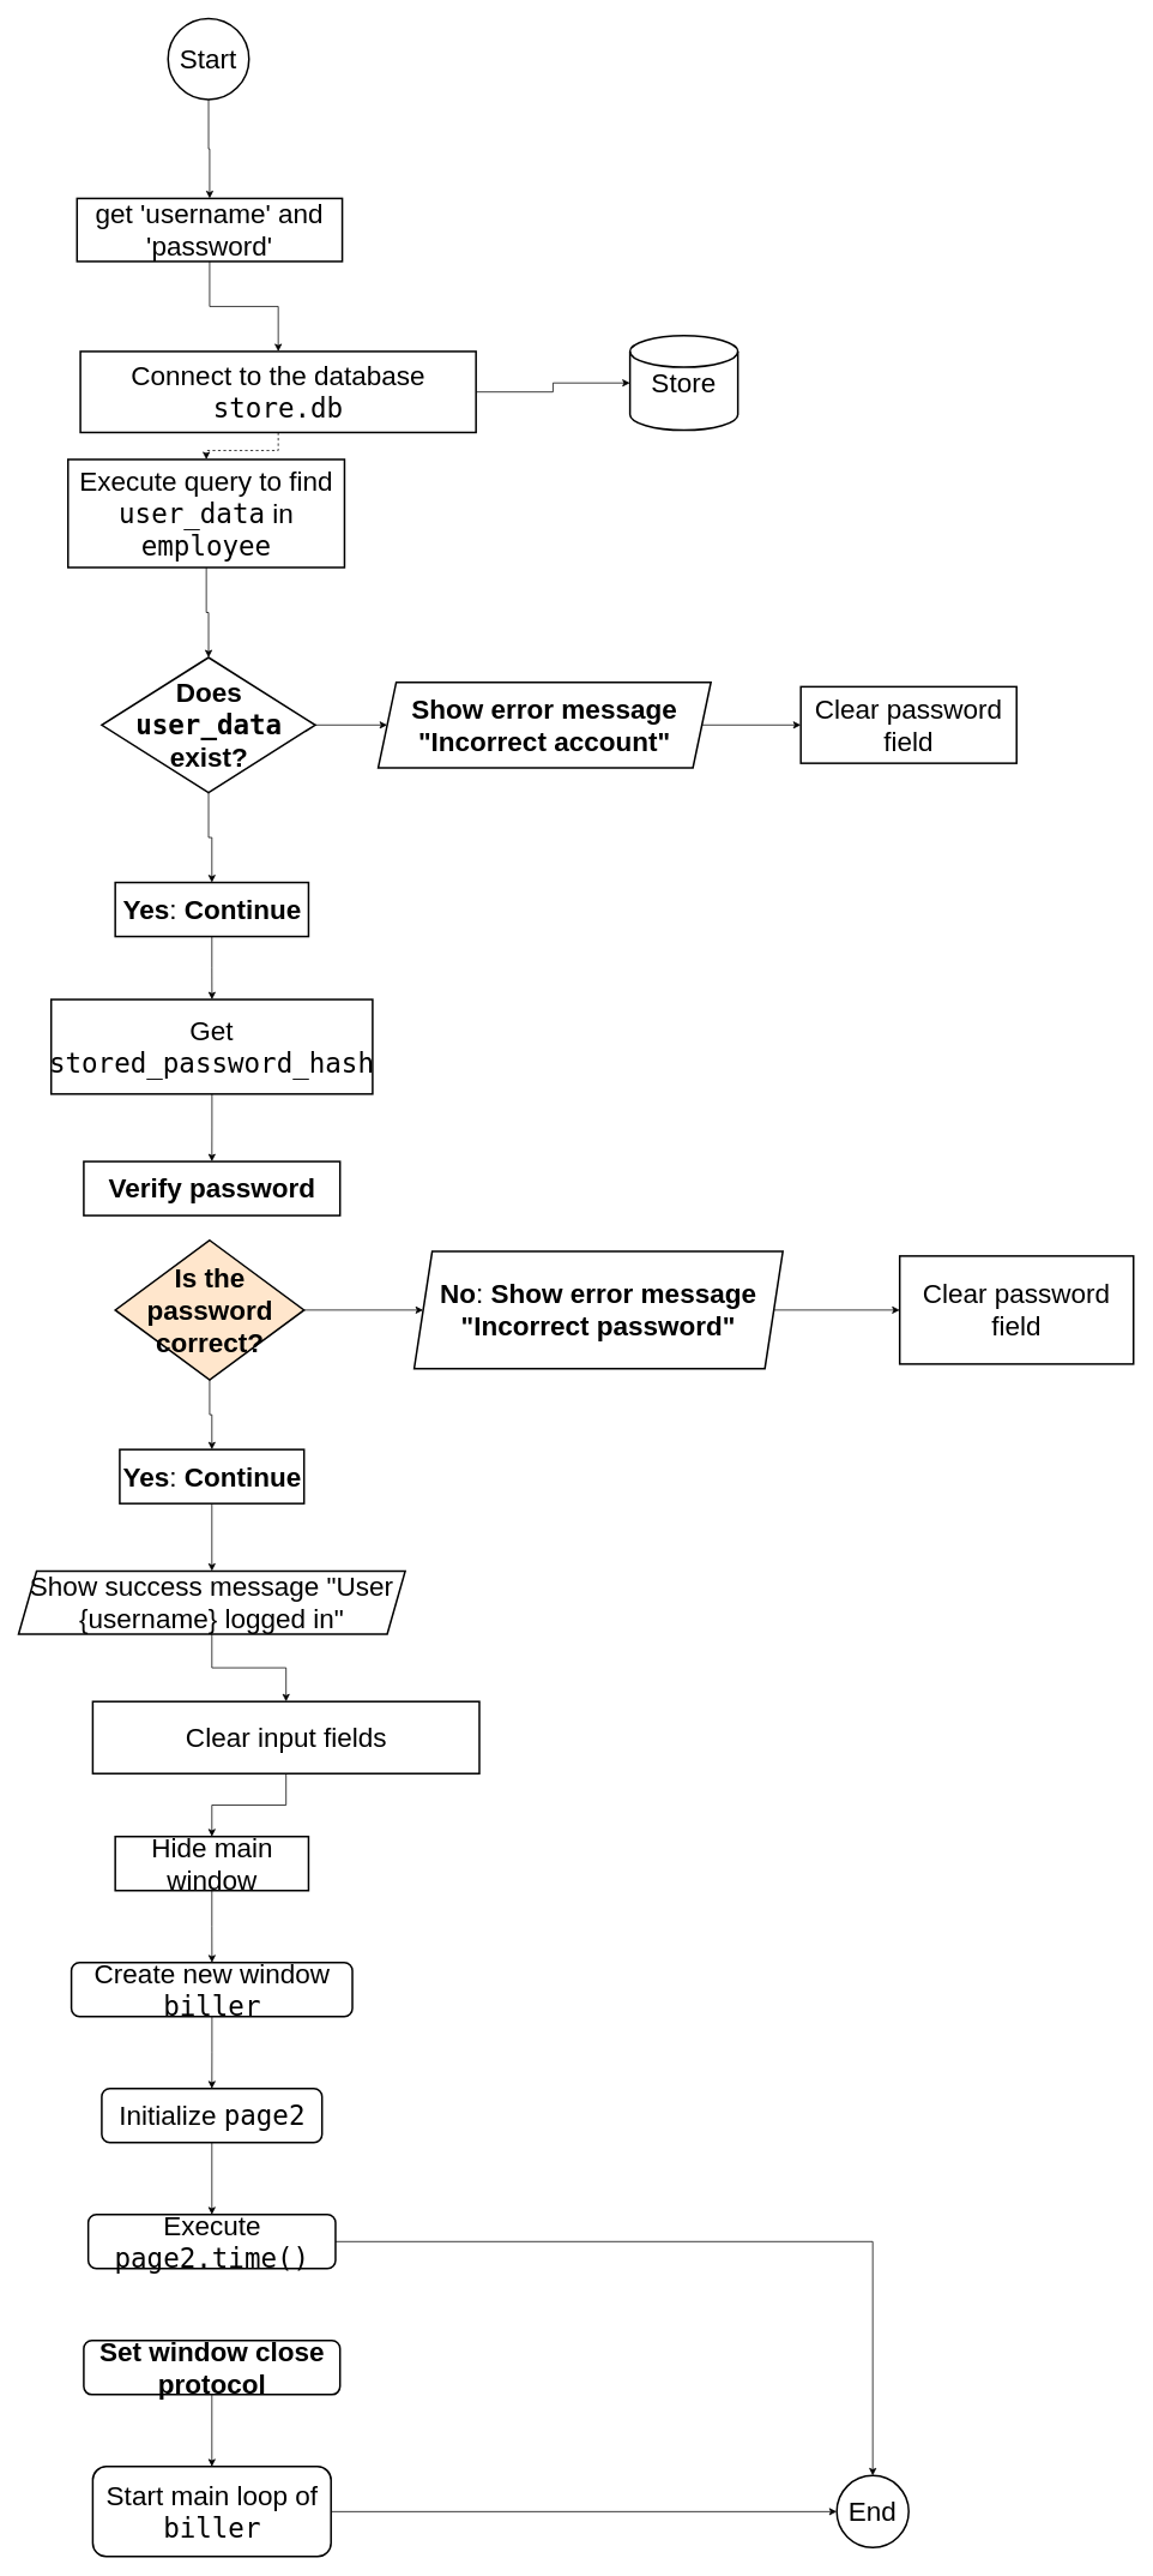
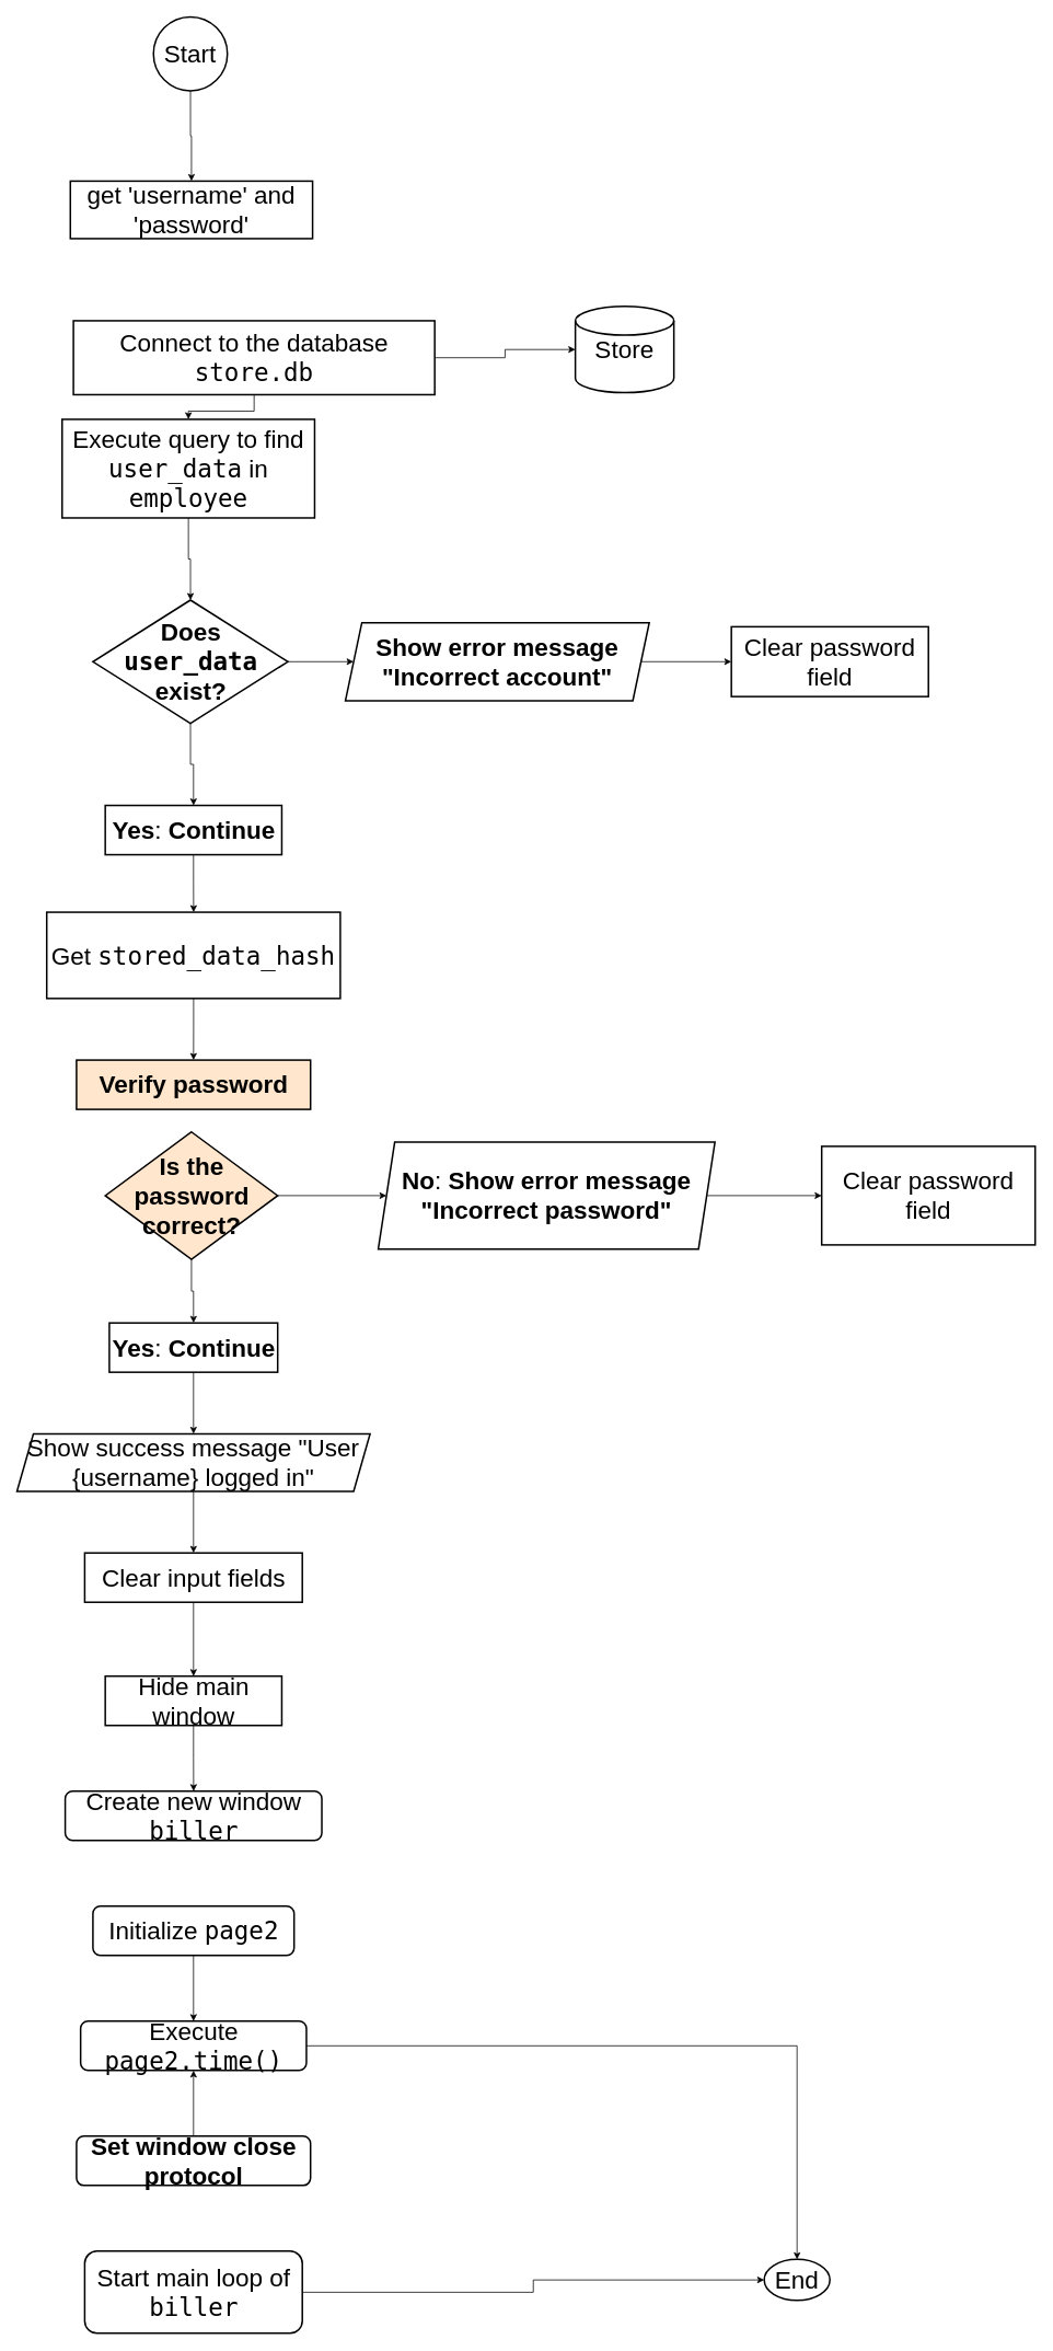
  <mxCell id="0" />
  <mxCell id="1" parent="0" />
  <mxCell id="2" value="" style="edgeStyle=orthogonalEdgeStyle;rounded=0;orthogonalLoop=1;jettySize=auto;html=1;" parent="1" source="3" target="5" edge="1"><mxGeometry relative="1" as="geometry" /></mxCell>
  <mxCell id="3" value="&lt;font style=&quot;font-size: 30px;&quot;&gt;Start&lt;/font&gt;" style="strokeWidth=2;html=1;shape=mxgraph.flowchart.start_1;whiteSpace=wrap;" parent="1" vertex="1"><mxGeometry x="186.25" y="20" width="90" height="90" as="geometry" /></mxCell>
- <mxCell id="4" value="" style="edgeStyle=orthogonalEdgeStyle;rounded=0;orthogonalLoop=1;jettySize=auto;html=1;" parent="1" source="5" target="8" edge="1"><mxGeometry relative="1" as="geometry" /></mxCell>
  <mxCell id="5" value="&lt;font style=&quot;font-size: 30px;&quot;&gt;get 'username' and 'password'&lt;/font&gt;" style="whiteSpace=wrap;html=1;strokeWidth=2;" parent="1" vertex="1"><mxGeometry x="85" y="220" width="295" height="70" as="geometry" /></mxCell>
- <mxCell id="6" value="" style="edgeStyle=orthogonalEdgeStyle;rounded=0;orthogonalLoop=1;jettySize=auto;html=1;dashed=1;" parent="1" source="8" target="10" edge="1"><mxGeometry relative="1" as="geometry" /></mxCell>
+ <mxCell id="6" value="" style="edgeStyle=orthogonalEdgeStyle;rounded=0;orthogonalLoop=1;jettySize=auto;html=1;" parent="1" source="8" target="10" edge="1"><mxGeometry relative="1" as="geometry" /></mxCell>
  <mxCell id="7" value="" style="edgeStyle=orthogonalEdgeStyle;rounded=0;orthogonalLoop=1;jettySize=auto;html=1;" parent="1" source="8" target="31" edge="1"><mxGeometry relative="1" as="geometry" /></mxCell>
  <mxCell id="8" value="&lt;font style=&quot;font-size: 30px;&quot;&gt;Connect to the database &lt;code&gt;store.db&lt;/code&gt;&lt;/font&gt;" style="whiteSpace=wrap;html=1;strokeWidth=2;" parent="1" vertex="1"><mxGeometry x="88.75" y="390" width="440" height="90" as="geometry" /></mxCell>
  <mxCell id="9" value="" style="edgeStyle=orthogonalEdgeStyle;rounded=0;orthogonalLoop=1;jettySize=auto;html=1;" parent="1" source="10" target="13" edge="1"><mxGeometry relative="1" as="geometry" /></mxCell>
  <mxCell id="10" value="&lt;font style=&quot;font-size: 30px;&quot;&gt;Execute query to find &lt;code&gt;user_data&lt;/code&gt; in &lt;code&gt;employee&lt;/code&gt;&lt;/font&gt;" style="whiteSpace=wrap;html=1;strokeWidth=2;" parent="1" vertex="1"><mxGeometry x="75" y="510" width="307.5" height="120" as="geometry" /></mxCell>
  <mxCell id="11" value="" style="edgeStyle=orthogonalEdgeStyle;rounded=0;orthogonalLoop=1;jettySize=auto;html=1;" parent="1" source="13" target="15" edge="1"><mxGeometry relative="1" as="geometry" /></mxCell>
  <mxCell id="12" value="" style="edgeStyle=orthogonalEdgeStyle;rounded=0;orthogonalLoop=1;jettySize=auto;html=1;" edge="1" parent="1" source="13" target="19"><mxGeometry relative="1" as="geometry" /></mxCell>
  <mxCell id="13" value="&lt;strong style=&quot;font-size: 30px;&quot;&gt;Does &lt;code&gt;user_data&lt;/code&gt; exist?&lt;/strong&gt;" style="rhombus;whiteSpace=wrap;html=1;strokeWidth=2;" parent="1" vertex="1"><mxGeometry x="112.5" y="730" width="237.5" height="150" as="geometry" /></mxCell>
  <mxCell id="14" value="" style="edgeStyle=orthogonalEdgeStyle;rounded=0;orthogonalLoop=1;jettySize=auto;html=1;" parent="1" source="15" target="16" edge="1"><mxGeometry relative="1" as="geometry" /></mxCell>
  <mxCell id="15" value="&lt;font style=&quot;font-size: 30px;&quot;&gt;&lt;strong&gt;Show error message &quot;Incorrect account&quot;&lt;/strong&gt;&lt;/font&gt;" style="shape=parallelogram;perimeter=parallelogramPerimeter;whiteSpace=wrap;html=1;fixedSize=1;strokeWidth=2;" parent="1" vertex="1"><mxGeometry x="420" y="757.5" width="370" height="95" as="geometry" /></mxCell>
  <mxCell id="16" value="&lt;font style=&quot;font-size: 30px;&quot;&gt;Clear password field&lt;/font&gt;" style="whiteSpace=wrap;html=1;strokeWidth=2;" parent="1" vertex="1"><mxGeometry x="890" y="762.5" width="240" height="85" as="geometry" /></mxCell>
- <mxCell id="17" value="End" style="ellipse;whiteSpace=wrap;html=1;strokeWidth=2;fontSize=30;" parent="1" vertex="1"><mxGeometry x="930" y="2750" width="80" height="80" as="geometry" /></mxCell>
+ <mxCell id="17" value="End" style="ellipse;whiteSpace=wrap;html=1;strokeWidth=2;fontSize=30;" parent="1" vertex="1"><mxGeometry x="930" y="2750" width="80" height="50" as="geometry" /></mxCell>
  <mxCell id="18" value="" style="edgeStyle=orthogonalEdgeStyle;rounded=0;orthogonalLoop=1;jettySize=auto;html=1;" parent="1" source="19" target="21" edge="1"><mxGeometry relative="1" as="geometry" /></mxCell>
  <mxCell id="19" value="&lt;font style=&quot;font-size: 30px;&quot;&gt;&lt;strong&gt;Yes&lt;/strong&gt;: &lt;strong&gt;Continue&lt;/strong&gt;&lt;/font&gt;" style="whiteSpace=wrap;html=1;strokeWidth=2;" parent="1" vertex="1"><mxGeometry x="127.5" y="980" width="215" height="60" as="geometry" /></mxCell>
  <mxCell id="20" value="" style="edgeStyle=orthogonalEdgeStyle;rounded=0;orthogonalLoop=1;jettySize=auto;html=1;" parent="1" source="21" target="22" edge="1"><mxGeometry relative="1" as="geometry" /></mxCell>
- <mxCell id="21" value="&lt;font style=&quot;font-size: 30px;&quot;&gt;Get &lt;code&gt;stored_password_hash&lt;/code&gt;&lt;/font&gt;" style="whiteSpace=wrap;html=1;strokeWidth=2;" parent="1" vertex="1"><mxGeometry x="56.25" y="1110" width="357.5" height="105" as="geometry" /></mxCell>
- <mxCell id="22" value="&lt;strong&gt;&lt;font style=&quot;font-size: 30px;&quot;&gt;Verify password&lt;/font&gt;&lt;/strong&gt;" style="whiteSpace=wrap;html=1;strokeWidth=2;" parent="1" vertex="1"><mxGeometry x="92.5" y="1290" width="285" height="60" as="geometry" /></mxCell>
+ <mxCell id="21" value="&lt;font style=&quot;font-size: 30px;&quot;&gt;Get &lt;code&gt;stored_data_hash&lt;/code&gt;&lt;/font&gt;" style="whiteSpace=wrap;html=1;strokeWidth=2;" parent="1" vertex="1"><mxGeometry x="56.25" y="1110" width="357.5" height="105" as="geometry" /></mxCell>
+ <mxCell id="22" value="&lt;strong&gt;&lt;font style=&quot;font-size: 30px;&quot;&gt;Verify password&lt;/font&gt;&lt;/strong&gt;" style="whiteSpace=wrap;html=1;strokeWidth=2;fillColor=#ffe6cc;" parent="1" vertex="1"><mxGeometry x="92.5" y="1290" width="285" height="60" as="geometry" /></mxCell>
  <mxCell id="23" value="" style="edgeStyle=orthogonalEdgeStyle;rounded=0;orthogonalLoop=1;jettySize=auto;html=1;fontSize=30;" parent="1" source="25" target="27" edge="1"><mxGeometry relative="1" as="geometry" /></mxCell>
  <mxCell id="24" value="" style="edgeStyle=orthogonalEdgeStyle;rounded=0;orthogonalLoop=1;jettySize=auto;html=1;fontSize=30;" parent="1" source="25" target="30" edge="1"><mxGeometry relative="1" as="geometry" /></mxCell>
  <mxCell id="25" value="&lt;strong style=&quot;font-size: 30px;&quot;&gt;Is the password correct?&lt;/strong&gt;" style="rhombus;whiteSpace=wrap;html=1;strokeWidth=2;fontSize=30;fillColor=#ffe6cc;" parent="1" vertex="1"><mxGeometry x="127.5" y="1377.5" width="210" height="155" as="geometry" /></mxCell>
  <mxCell id="26" value="" style="edgeStyle=orthogonalEdgeStyle;rounded=0;orthogonalLoop=1;jettySize=auto;html=1;fontSize=30;" parent="1" source="27" target="28" edge="1"><mxGeometry relative="1" as="geometry" /></mxCell>
  <mxCell id="27" value="&lt;strong style=&quot;font-size: 30px;&quot;&gt;No&lt;/strong&gt;: &lt;strong style=&quot;font-size: 30px;&quot;&gt;Show error message &quot;Incorrect password&quot;&lt;/strong&gt;" style="shape=parallelogram;perimeter=parallelogramPerimeter;whiteSpace=wrap;html=1;fixedSize=1;strokeWidth=2;fontSize=30;" parent="1" vertex="1"><mxGeometry x="460" y="1390" width="410" height="130" as="geometry" /></mxCell>
  <mxCell id="28" value="Clear password field" style="whiteSpace=wrap;html=1;strokeWidth=2;fontSize=30;" parent="1" vertex="1"><mxGeometry x="1000" y="1395" width="260" height="120" as="geometry" /></mxCell>
  <mxCell id="29" value="" style="edgeStyle=orthogonalEdgeStyle;rounded=0;orthogonalLoop=1;jettySize=auto;html=1;fontSize=30;" parent="1" source="30" target="33" edge="1"><mxGeometry relative="1" as="geometry" /></mxCell>
  <mxCell id="30" value="&lt;strong style=&quot;font-size: 30px;&quot;&gt;Yes&lt;/strong&gt;: &lt;strong style=&quot;font-size: 30px;&quot;&gt;Continue&lt;/strong&gt;" style="whiteSpace=wrap;html=1;strokeWidth=2;fontSize=30;" parent="1" vertex="1"><mxGeometry x="132.5" y="1610" width="205" height="60" as="geometry" /></mxCell>
  <mxCell id="31" value="&lt;font style=&quot;font-size: 30px;&quot;&gt;Store&lt;/font&gt;" style="strokeWidth=2;html=1;shape=mxgraph.flowchart.database;whiteSpace=wrap;" parent="1" vertex="1"><mxGeometry x="700" y="372.5" width="120" height="105" as="geometry" /></mxCell>
  <mxCell id="32" value="" style="edgeStyle=orthogonalEdgeStyle;rounded=0;orthogonalLoop=1;jettySize=auto;html=1;fontSize=30;" parent="1" source="33" target="35" edge="1"><mxGeometry relative="1" as="geometry" /></mxCell>
  <mxCell id="33" value="Show success message &quot;User {username} logged in&quot;" style="shape=parallelogram;perimeter=parallelogramPerimeter;whiteSpace=wrap;html=1;fixedSize=1;strokeWidth=2;fontSize=30;" parent="1" vertex="1"><mxGeometry x="20" y="1745" width="430" height="70" as="geometry" /></mxCell>
  <mxCell id="34" value="" style="edgeStyle=orthogonalEdgeStyle;rounded=0;orthogonalLoop=1;jettySize=auto;html=1;fontSize=30;" parent="1" source="35" target="37" edge="1"><mxGeometry relative="1" as="geometry" /></mxCell>
- <mxCell id="35" value="Clear input fields" style="whiteSpace=wrap;html=1;strokeWidth=2;fontSize=30;" parent="1" vertex="1"><mxGeometry x="102.5" y="1890" width="430" height="80" as="geometry" /></mxCell>
+ <mxCell id="35" value="Clear input fields" style="whiteSpace=wrap;html=1;strokeWidth=2;fontSize=30;" parent="1" vertex="1"><mxGeometry x="102.5" y="1890" width="265" height="60" as="geometry" /></mxCell>
  <mxCell id="36" value="" style="edgeStyle=orthogonalEdgeStyle;rounded=0;orthogonalLoop=1;jettySize=auto;html=1;fontSize=30;" parent="1" source="37" target="39" edge="1"><mxGeometry relative="1" as="geometry" /></mxCell>
  <mxCell id="37" value="Hide main window" style="whiteSpace=wrap;html=1;strokeWidth=2;fontSize=30;" parent="1" vertex="1"><mxGeometry x="127.5" y="2040" width="215" height="60" as="geometry" /></mxCell>
- <mxCell id="38" value="" style="edgeStyle=orthogonalEdgeStyle;rounded=0;orthogonalLoop=1;jettySize=auto;html=1;fontSize=30;" parent="1" source="39" target="41" edge="1"><mxGeometry relative="1" as="geometry" /></mxCell>
  <mxCell id="39" value="Create new window &lt;code style=&quot;font-size: 30px;&quot;&gt;biller&lt;/code&gt;" style="rounded=1;whiteSpace=wrap;html=1;strokeWidth=2;fontSize=30;" parent="1" vertex="1"><mxGeometry x="78.75" y="2180" width="312.5" height="60" as="geometry" /></mxCell>
  <mxCell id="40" value="" style="edgeStyle=orthogonalEdgeStyle;rounded=0;orthogonalLoop=1;jettySize=auto;html=1;fontSize=30;" parent="1" source="41" target="43" edge="1"><mxGeometry relative="1" as="geometry" /></mxCell>
  <mxCell id="41" value="Initialize &lt;code style=&quot;font-size: 30px;&quot;&gt;page2&lt;/code&gt;" style="whiteSpace=wrap;html=1;rounded=1;strokeWidth=2;fontSize=30;" parent="1" vertex="1"><mxGeometry x="112.5" y="2320" width="245" height="60" as="geometry" /></mxCell>
  <mxCell id="42" value="" style="edgeStyle=orthogonalEdgeStyle;rounded=0;orthogonalLoop=1;jettySize=auto;html=1;fontSize=30;" parent="1" source="43" target="17" edge="1"><mxGeometry relative="1" as="geometry" /></mxCell>
  <mxCell id="43" value="Execute &lt;code style=&quot;font-size: 30px;&quot;&gt;page2.time()&lt;/code&gt;" style="whiteSpace=wrap;html=1;rounded=1;strokeWidth=2;fontSize=30;" parent="1" vertex="1"><mxGeometry x="97.5" y="2460" width="275" height="60" as="geometry" /></mxCell>
- <mxCell id="44" value="" style="edgeStyle=orthogonalEdgeStyle;rounded=0;orthogonalLoop=1;jettySize=auto;html=1;fontSize=30;" parent="1" source="45" target="47" edge="1"><mxGeometry relative="1" as="geometry" /></mxCell>
+ <mxCell id="44" value="" style="edgeStyle=orthogonalEdgeStyle;rounded=0;orthogonalLoop=1;jettySize=auto;html=1;fontSize=30;" parent="1" source="45" target="43" edge="1"><mxGeometry relative="1" as="geometry" /></mxCell>
  <mxCell id="45" value="&lt;strong style=&quot;font-size: 30px;&quot;&gt;Set window close protocol&lt;/strong&gt;" style="rounded=1;whiteSpace=wrap;html=1;strokeWidth=2;fontSize=30;" parent="1" vertex="1"><mxGeometry x="92.5" y="2600" width="285" height="60" as="geometry" /></mxCell>
  <mxCell id="46" value="" style="edgeStyle=orthogonalEdgeStyle;rounded=0;orthogonalLoop=1;jettySize=auto;html=1;fontSize=30;" edge="1" parent="1" source="47" target="17"><mxGeometry relative="1" as="geometry" /></mxCell>
  <mxCell id="47" value="Start main loop of &lt;code style=&quot;font-size: 30px;&quot;&gt;biller&lt;/code&gt;" style="whiteSpace=wrap;html=1;rounded=1;strokeWidth=2;fontSize=30;" parent="1" vertex="1"><mxGeometry x="102.5" y="2740" width="265" height="100" as="geometry" /></mxCell>
